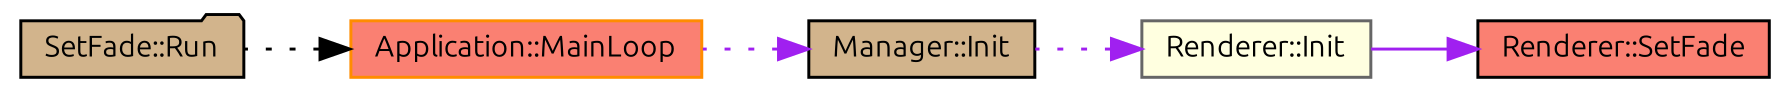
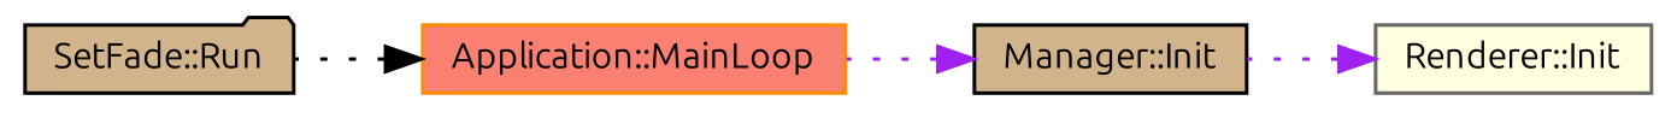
  digraph {
    fontname=Ubuntu
    rankdir=RL
    node [color=black fillcolor=salmon fontname=Ubuntu fontsize=10 shape=box style=filled]
    edge [color=purple dir=back fontname=Ubuntu fontsize=10 labelfontname=Helvetica labelfontsize=10 style=dotted]
-   n1 [fontcolor=black height=0.2 label="Renderer::SetFade" width=0.4]
    n2 [color=gray40 fillcolor=lightyellow height=0.2 label="Renderer::Init" width=0.4]
    n3 [fillcolor=tan height=0.2 label="Manager::Init" width=0.4]
    n4 [color=darkorange height=0.2 label="Application::MainLoop" width=0.4]
    n5 [fillcolor=tan height=0.2 label="SetFade::Run" shape=folder width=0.4]
-   n1 -> n2 [style=solid]
    n2 -> n3
    n3 -> n4
    n4 -> n5 [color=black]
  }
